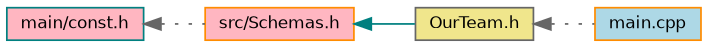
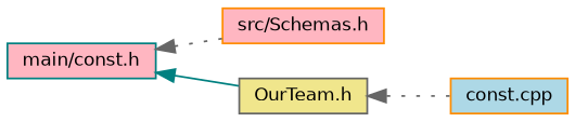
  digraph {
    rankdir=LR
    node [color=darkorange fillcolor=lightpink fontname=Helvetica fontsize=10 shape=record style=filled]
    edge [color=gray40 dir=back fontname=Helvetica fontsize=10 labelfontname=Helvetica labelfontsize=10 style=dotted]
    n1 [color=teal fontcolor=black height=0.2 label="main/const.h" width=0.4]
    n2 [height=0.2 label="src/Schemas.h" width=0.4]
    n3 [color=gray40 fillcolor=khaki height=0.2 label="OurTeam.h" width=0.4]
-   n4 [fillcolor=lightblue height=0.2 label="main.cpp" width=0.4]
+   n4 [fillcolor=lightblue height=0.2 label="const.cpp" width=0.4]
    n1 -> n2
-   n2 -> n3 [color=teal style=solid]
+   n1 -> n3 [color=teal style=solid]
    n3 -> n4
  }
